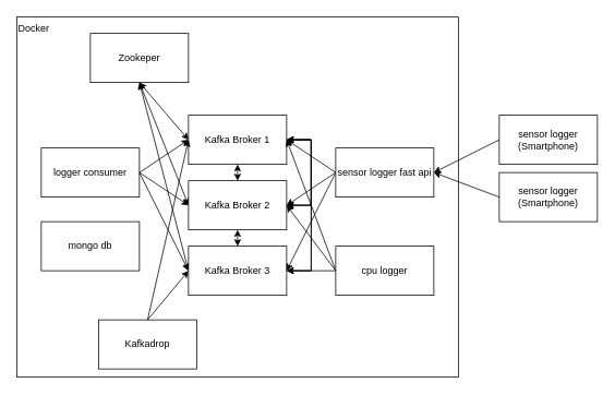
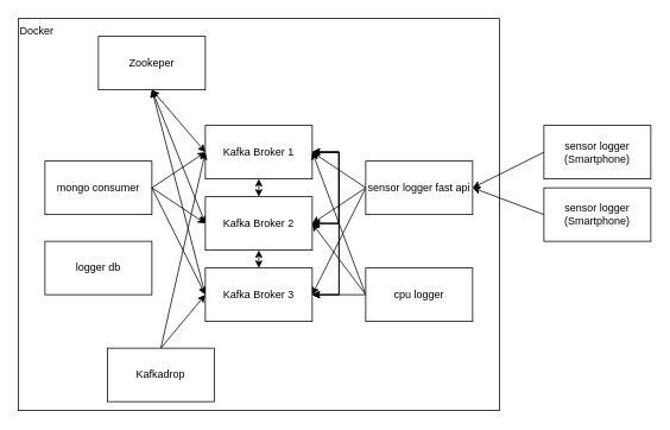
  <mxCell id="0" />
  <mxCell id="1" parent="0" />
  <mxCell id="2" value="Docker" style="rounded=0;whiteSpace=wrap;html=1;align=left;verticalAlign=top;" vertex="1" parent="1"><mxGeometry x="20" y="20" width="540" height="440" as="geometry" /></mxCell>
  <mxCell id="3" style="edgeStyle=none;rounded=0;orthogonalLoop=1;jettySize=auto;html=1;entryX=0;entryY=0.5;entryDx=0;entryDy=0;startArrow=classic;startFill=1;exitX=0.5;exitY=1;exitDx=0;exitDy=0;" edge="1" parent="1" source="5" target="14"><mxGeometry relative="1" as="geometry" /></mxCell>
  <mxCell id="4" style="edgeStyle=none;rounded=0;orthogonalLoop=1;jettySize=auto;html=1;entryX=0;entryY=0.5;entryDx=0;entryDy=0;startArrow=classic;startFill=1;exitX=0.5;exitY=1;exitDx=0;exitDy=0;" edge="1" parent="1" source="5" target="15"><mxGeometry relative="1" as="geometry" /></mxCell>
  <mxCell id="5" value="Zookeper" style="rounded=0;whiteSpace=wrap;html=1;" vertex="1" parent="1"><mxGeometry x="110" y="40" width="120" height="60" as="geometry" /></mxCell>
  <mxCell id="6" style="edgeStyle=entityRelationEdgeStyle;rounded=0;orthogonalLoop=1;jettySize=auto;html=1;startArrow=classic;startFill=1;" edge="1" parent="1" source="12" target="14"><mxGeometry relative="1" as="geometry" /></mxCell>
  <mxCell id="7" style="edgeStyle=entityRelationEdgeStyle;rounded=0;orthogonalLoop=1;jettySize=auto;html=1;startArrow=classic;startFill=1;" edge="1" parent="1" source="12" target="15"><mxGeometry relative="1" as="geometry" /></mxCell>
  <mxCell id="8" style="edgeStyle=entityRelationEdgeStyle;rounded=0;orthogonalLoop=1;jettySize=auto;html=1;startArrow=classic;startFill=1;" edge="1" parent="1" source="12" target="14"><mxGeometry relative="1" as="geometry" /></mxCell>
  <mxCell id="9" style="edgeStyle=entityRelationEdgeStyle;rounded=0;orthogonalLoop=1;jettySize=auto;html=1;startArrow=classic;startFill=1;" edge="1" parent="1" source="12" target="14"><mxGeometry relative="1" as="geometry" /></mxCell>
  <mxCell id="10" value="" style="edgeStyle=entityRelationEdgeStyle;rounded=0;orthogonalLoop=1;jettySize=auto;html=1;startArrow=classic;startFill=1;" edge="1" parent="1" source="12" target="15"><mxGeometry relative="1" as="geometry" /></mxCell>
  <mxCell id="11" style="rounded=0;orthogonalLoop=1;jettySize=auto;html=1;startArrow=classic;startFill=1;" edge="1" parent="1" source="12" target="14"><mxGeometry relative="1" as="geometry" /></mxCell>
  <mxCell id="12" value="Kafka Broker 1" style="rounded=0;whiteSpace=wrap;html=1;" vertex="1" parent="1"><mxGeometry x="230" y="140" width="120" height="60" as="geometry" /></mxCell>
  <mxCell id="13" style="edgeStyle=none;rounded=0;orthogonalLoop=1;jettySize=auto;html=1;startArrow=classic;startFill=1;" edge="1" parent="1" source="14" target="15"><mxGeometry relative="1" as="geometry" /></mxCell>
  <mxCell id="14" value="Kafka Broker 2" style="rounded=0;whiteSpace=wrap;html=1;" vertex="1" parent="1"><mxGeometry x="230" y="220" width="120" height="60" as="geometry" /></mxCell>
  <mxCell id="15" value="Kafka Broker 3" style="rounded=0;whiteSpace=wrap;html=1;" vertex="1" parent="1"><mxGeometry x="230" y="300" width="120" height="60" as="geometry" /></mxCell>
  <mxCell id="16" style="rounded=0;orthogonalLoop=1;jettySize=auto;html=1;entryX=0;entryY=0.5;entryDx=0;entryDy=0;exitX=0.5;exitY=0;exitDx=0;exitDy=0;" edge="1" parent="1" source="18" target="15"><mxGeometry relative="1" as="geometry" /></mxCell>
  <mxCell id="17" style="edgeStyle=none;rounded=0;orthogonalLoop=1;jettySize=auto;html=1;exitX=0.5;exitY=0;exitDx=0;exitDy=0;entryX=0;entryY=0.5;entryDx=0;entryDy=0;" edge="1" parent="1" source="18" target="12"><mxGeometry relative="1" as="geometry" /></mxCell>
  <mxCell id="18" value="Kafkadrop" style="rounded=0;whiteSpace=wrap;html=1;" vertex="1" parent="1"><mxGeometry x="120" y="390" width="120" height="60" as="geometry" /></mxCell>
  <mxCell id="19" style="edgeStyle=none;rounded=0;orthogonalLoop=1;jettySize=auto;html=1;entryX=1;entryY=0.5;entryDx=0;entryDy=0;exitX=0;exitY=0.5;exitDx=0;exitDy=0;" edge="1" parent="1" source="22" target="12"><mxGeometry relative="1" as="geometry" /></mxCell>
  <mxCell id="20" style="edgeStyle=none;rounded=0;orthogonalLoop=1;jettySize=auto;html=1;entryX=1;entryY=0.5;entryDx=0;entryDy=0;exitX=0;exitY=0.5;exitDx=0;exitDy=0;" edge="1" parent="1" source="22" target="14"><mxGeometry relative="1" as="geometry" /></mxCell>
  <mxCell id="21" style="edgeStyle=none;rounded=0;orthogonalLoop=1;jettySize=auto;html=1;entryX=1;entryY=0.5;entryDx=0;entryDy=0;exitX=0;exitY=0.5;exitDx=0;exitDy=0;" edge="1" parent="1" source="22" target="15"><mxGeometry relative="1" as="geometry" /></mxCell>
  <mxCell id="22" value="cpu logger" style="rounded=0;whiteSpace=wrap;html=1;" vertex="1" parent="1"><mxGeometry x="410" y="300" width="120" height="60" as="geometry" /></mxCell>
- <mxCell id="23" value="mongo db" style="rounded=0;whiteSpace=wrap;html=1;" vertex="1" parent="1"><mxGeometry x="50" y="270" width="120" height="60" as="geometry" /></mxCell>
- <mxCell id="24" value="logger consumer" style="rounded=0;whiteSpace=wrap;html=1;" vertex="1" parent="1"><mxGeometry x="50" y="180" width="120" height="60" as="geometry" /></mxCell>
+ <mxCell id="23" value="logger db" style="rounded=0;whiteSpace=wrap;html=1;" vertex="1" parent="1"><mxGeometry x="50" y="270" width="120" height="60" as="geometry" /></mxCell>
+ <mxCell id="24" value="mongo consumer" style="rounded=0;whiteSpace=wrap;html=1;" vertex="1" parent="1"><mxGeometry x="50" y="180" width="120" height="60" as="geometry" /></mxCell>
  <mxCell id="25" style="edgeStyle=none;rounded=0;orthogonalLoop=1;jettySize=auto;html=1;entryX=1;entryY=0.5;entryDx=0;entryDy=0;exitX=0;exitY=0.5;exitDx=0;exitDy=0;" edge="1" parent="1" source="27" target="14"><mxGeometry relative="1" as="geometry" /></mxCell>
  <mxCell id="26" style="edgeStyle=none;rounded=0;orthogonalLoop=1;jettySize=auto;html=1;entryX=1;entryY=0.5;entryDx=0;entryDy=0;exitX=0;exitY=0.5;exitDx=0;exitDy=0;" edge="1" parent="1" source="27" target="15"><mxGeometry relative="1" as="geometry" /></mxCell>
  <mxCell id="27" value="sensor logger fast api" style="rounded=0;whiteSpace=wrap;html=1;" vertex="1" parent="1"><mxGeometry x="410" y="180" width="120" height="60" as="geometry" /></mxCell>
  <mxCell id="28" value="sensor logger (Smartphone)" style="rounded=0;whiteSpace=wrap;html=1;" vertex="1" parent="1"><mxGeometry x="610" y="210" width="120" height="60" as="geometry" /></mxCell>
  <mxCell id="29" value="" style="endArrow=classic;html=1;rounded=0;exitX=0;exitY=0.5;exitDx=0;exitDy=0;entryX=1;entryY=0.5;entryDx=0;entryDy=0;" edge="1" parent="1" source="28" target="27"><mxGeometry width="50" height="50" relative="1" as="geometry"><mxPoint x="310" y="280" as="sourcePoint" /><mxPoint x="360" y="230" as="targetPoint" /></mxGeometry></mxCell>
  <mxCell id="30" value="" style="endArrow=classic;html=1;rounded=0;entryX=1;entryY=0.5;entryDx=0;entryDy=0;exitX=0;exitY=0.5;exitDx=0;exitDy=0;" edge="1" parent="1" source="27" target="12"><mxGeometry width="50" height="50" relative="1" as="geometry"><mxPoint x="310" y="280" as="sourcePoint" /><mxPoint x="360" y="230" as="targetPoint" /></mxGeometry></mxCell>
  <mxCell id="31" value="" style="endArrow=classic;html=1;rounded=0;entryX=0;entryY=0.5;entryDx=0;entryDy=0;exitX=1;exitY=0.5;exitDx=0;exitDy=0;" edge="1" parent="1" source="24" target="12"><mxGeometry width="50" height="50" relative="1" as="geometry"><mxPoint x="310" y="280" as="sourcePoint" /><mxPoint x="360" y="230" as="targetPoint" /></mxGeometry></mxCell>
  <mxCell id="32" value="" style="endArrow=classic;html=1;rounded=0;entryX=0;entryY=0.5;entryDx=0;entryDy=0;" edge="1" parent="1" target="14"><mxGeometry width="50" height="50" relative="1" as="geometry"><mxPoint x="170" y="210" as="sourcePoint" /><mxPoint x="360" y="230" as="targetPoint" /></mxGeometry></mxCell>
  <mxCell id="33" value="" style="endArrow=classic;html=1;rounded=0;exitX=1;exitY=0.5;exitDx=0;exitDy=0;entryX=0;entryY=0.5;entryDx=0;entryDy=0;" edge="1" parent="1" source="24" target="15"><mxGeometry width="50" height="50" relative="1" as="geometry"><mxPoint x="310" y="280" as="sourcePoint" /><mxPoint x="360" y="230" as="targetPoint" /></mxGeometry></mxCell>
  <mxCell id="34" value="" style="endArrow=classic;startArrow=classic;html=1;rounded=0;exitX=0;exitY=0.5;exitDx=0;exitDy=0;entryX=0.5;entryY=1;entryDx=0;entryDy=0;" edge="1" parent="1" source="12" target="5"><mxGeometry width="50" height="50" relative="1" as="geometry"><mxPoint x="310" y="280" as="sourcePoint" /><mxPoint x="360" y="230" as="targetPoint" /></mxGeometry></mxCell>
  <mxCell id="35" value="sensor logger (Smartphone)" style="rounded=0;whiteSpace=wrap;html=1;" vertex="1" parent="1"><mxGeometry x="610" y="140" width="120" height="60" as="geometry" /></mxCell>
  <mxCell id="36" value="" style="endArrow=classic;html=1;rounded=0;exitX=0;exitY=0.5;exitDx=0;exitDy=0;" edge="1" parent="1" source="35"><mxGeometry width="50" height="50" relative="1" as="geometry"><mxPoint x="310" y="280" as="sourcePoint" /><mxPoint x="530" y="210" as="targetPoint" /></mxGeometry></mxCell>
